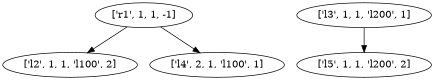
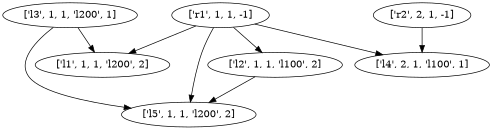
  strict digraph {
    type=routing_graph
    edge [weight=1]
    n1 [label="['r1', 1, 1, -1]"]
    n2 [label="['l2', 1, 1, 'l100', 2]"]
    n3 [label="['l5', 1, 1, 'l200', 2]"]
+   n4 [label="['l1', 1, 1, 'l200', 2]"]
    n5 [label="['l4', 2, 1, 'l100', 1]"]
    n6 [label="['l3', 1, 1, 'l200', 1]"]
+   n7 [label="['r2', 2, 1, -1]"]
    n1 -> n2
+   n1 -> n3
+   n1 -> n4
    n1 -> n5
+   n2 -> n3
    n6 -> n3
+   n6 -> n4
+   n7 -> n5
  }
